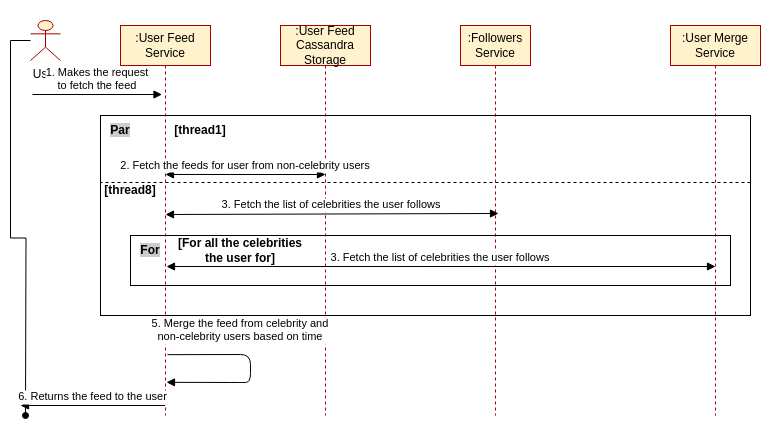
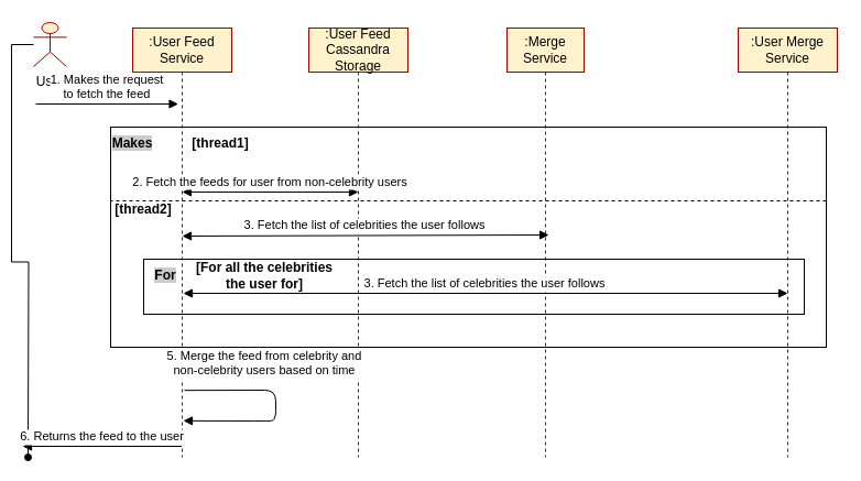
  <mxCell id="0" />
  <mxCell id="1" parent="0" />
  <mxCell id="2" value=":User Feed Service" style="shape=umlLifeline;perimeter=lifelinePerimeter;container=1;collapsible=0;recursiveResize=0;rounded=0;shadow=0;strokeWidth=1;whiteSpace=wrap;fillColor=#fff2cc;strokeColor=#A30000;" parent="1" vertex="1"><mxGeometry x="120" y="25" width="90" height="390" as="geometry" /></mxCell>
  <mxCell id="3" value=":User Feed Cassandra Storage" style="shape=umlLifeline;perimeter=lifelinePerimeter;container=1;collapsible=0;recursiveResize=0;rounded=0;shadow=0;strokeWidth=1;whiteSpace=wrap;fillColor=#fff2cc;strokeColor=#A30000;" parent="1" vertex="1"><mxGeometry x="280" y="25" width="90" height="390" as="geometry" /></mxCell>
  <mxCell id="4" value="2. Fetch the feeds for user from non-celebrity users" style="verticalAlign=bottom;endArrow=block;shadow=0;strokeWidth=1;startArrow=block;startFill=1;exitX=0.5;exitY=0.382;exitDx=0;exitDy=0;exitPerimeter=0;" parent="1" source="2" edge="1"><mxGeometry relative="1" as="geometry"><mxPoint x="160" y="137" as="sourcePoint" /><mxPoint x="325" y="174" as="targetPoint" /></mxGeometry></mxCell>
  <mxCell id="5" value="3. Fetch the list of celebrities the user follows" style="verticalAlign=bottom;endArrow=block;shadow=0;strokeWidth=1;exitX=0.543;exitY=0.482;exitDx=0;exitDy=0;exitPerimeter=0;startArrow=block;startFill=1;" parent="1" source="8" edge="1"><mxGeometry relative="1" as="geometry"><mxPoint x="345" y="215" as="sourcePoint" /><mxPoint x="165" y="214" as="targetPoint" /><Array as="points" /></mxGeometry></mxCell>
  <mxCell id="6" style="edgeStyle=orthogonalEdgeStyle;rounded=0;orthogonalLoop=1;jettySize=auto;html=1;endArrow=oval;endFill=1;" edge="1" parent="1" source="7"><mxGeometry relative="1" as="geometry"><mxPoint x="25" y="415" as="targetPoint" /></mxGeometry></mxCell>
  <mxCell id="7" value="User" style="shape=umlActor;verticalLabelPosition=bottom;verticalAlign=top;html=1;outlineConnect=0;fillColor=#fff2cc;strokeColor=#A30000;" vertex="1" parent="1"><mxGeometry x="30" y="20" width="30" height="40" as="geometry" /></mxCell>
- <mxCell id="8" value=":Followers Service" style="shape=umlLifeline;perimeter=lifelinePerimeter;container=1;collapsible=0;recursiveResize=0;rounded=0;shadow=0;strokeWidth=1;whiteSpace=wrap;fillColor=#fff2cc;strokeColor=#A30000;" vertex="1" parent="1"><mxGeometry x="460" y="25" width="70" height="390" as="geometry" /></mxCell>
+ <mxCell id="8" value=":Merge Service" style="shape=umlLifeline;perimeter=lifelinePerimeter;container=1;collapsible=0;recursiveResize=0;rounded=0;shadow=0;strokeWidth=1;whiteSpace=wrap;fillColor=#fff2cc;strokeColor=#A30000;" vertex="1" parent="1"><mxGeometry x="460" y="25" width="70" height="390" as="geometry" /></mxCell>
  <mxCell id="9" value=":User Merge Service" style="shape=umlLifeline;perimeter=lifelinePerimeter;container=1;collapsible=0;recursiveResize=0;rounded=0;shadow=0;strokeWidth=1;whiteSpace=wrap;fillColor=#fff2cc;strokeColor=#A30000;" vertex="1" parent="1"><mxGeometry x="670" y="25" width="90" height="390" as="geometry" /></mxCell>
  <mxCell id="10" value="1. Makes the request &#10;to fetch the feed" style="verticalAlign=bottom;startArrow=none;endArrow=block;startSize=8;shadow=0;strokeWidth=1;startFill=0;" parent="1" edge="1"><mxGeometry relative="1" as="geometry"><mxPoint x="32" y="94" as="sourcePoint" /><mxPoint x="161.5" y="94" as="targetPoint" /></mxGeometry></mxCell>
  <mxCell id="11" value="" style="rounded=0;whiteSpace=wrap;html=1;fillColor=none;" vertex="1" parent="1"><mxGeometry x="130" y="235" width="600" height="50" as="geometry" /></mxCell>
  <mxCell id="12" value="3. Fetch the list of celebrities the user follows" style="verticalAlign=bottom;endArrow=block;shadow=0;strokeWidth=1;startArrow=block;startFill=1;entryX=0.511;entryY=0.618;entryDx=0;entryDy=0;entryPerimeter=0;" edge="1" parent="1" target="2"><mxGeometry relative="1" as="geometry"><mxPoint x="715" y="266" as="sourcePoint" /><mxPoint x="175" y="224" as="targetPoint" /><Array as="points" /></mxGeometry></mxCell>
  <mxCell id="13" value="&lt;span style=&quot;background-color: rgb(204 , 204 , 204)&quot;&gt;&lt;font size=&quot;1&quot;&gt;&lt;b style=&quot;font-size: 12px&quot;&gt;For&lt;/b&gt;&lt;/font&gt;&lt;/span&gt;" style="text;html=1;strokeColor=none;fillColor=none;align=center;verticalAlign=middle;whiteSpace=wrap;rounded=0;" vertex="1" parent="1"><mxGeometry x="120" y="235" width="60" height="30" as="geometry" /></mxCell>
  <mxCell id="14" value="&lt;b&gt;[For all the celebrities the user for]&lt;/b&gt;" style="text;html=1;strokeColor=none;fillColor=none;align=center;verticalAlign=middle;whiteSpace=wrap;rounded=0;labelBackgroundColor=none;fontSize=12;" vertex="1" parent="1"><mxGeometry x="170" y="235" width="140" height="30" as="geometry" /></mxCell>
  <mxCell id="15" value="" style="rounded=0;whiteSpace=wrap;html=1;labelBackgroundColor=none;fontSize=12;fillColor=none;" vertex="1" parent="1"><mxGeometry x="100" y="115" width="650" height="200" as="geometry" /></mxCell>
- <mxCell id="16" value="&lt;span style=&quot;background-color: rgb(204 , 204 , 204)&quot;&gt;&lt;b&gt;Par&lt;/b&gt;&lt;/span&gt;" style="text;html=1;strokeColor=none;fillColor=none;align=center;verticalAlign=middle;whiteSpace=wrap;rounded=0;labelBackgroundColor=none;fontSize=12;" vertex="1" parent="1"><mxGeometry x="90" y="115" width="60" height="30" as="geometry" /></mxCell>
+ <mxCell id="16" value="&lt;span style=&quot;background-color: rgb(204 , 204 , 204)&quot;&gt;&lt;b&gt;Makes&lt;/b&gt;&lt;/span&gt;" style="text;html=1;strokeColor=none;fillColor=none;align=center;verticalAlign=middle;whiteSpace=wrap;rounded=0;labelBackgroundColor=none;fontSize=12;" vertex="1" parent="1"><mxGeometry x="90" y="115" width="60" height="30" as="geometry" /></mxCell>
  <mxCell id="17" value="&lt;b&gt;[thread1]&lt;/b&gt;" style="text;html=1;strokeColor=none;fillColor=none;align=center;verticalAlign=middle;whiteSpace=wrap;rounded=0;labelBackgroundColor=none;fontSize=12;" vertex="1" parent="1"><mxGeometry x="170" y="115" width="60" height="30" as="geometry" /></mxCell>
- <mxCell id="18" value="&lt;b&gt;[thread8]&lt;/b&gt;" style="text;html=1;strokeColor=none;fillColor=none;align=center;verticalAlign=middle;whiteSpace=wrap;rounded=0;labelBackgroundColor=none;fontSize=12;" vertex="1" parent="1"><mxGeometry x="100" y="175" width="60" height="30" as="geometry" /></mxCell>
+ <mxCell id="18" value="&lt;b&gt;[thread2]&lt;/b&gt;" style="text;html=1;strokeColor=none;fillColor=none;align=center;verticalAlign=middle;whiteSpace=wrap;rounded=0;labelBackgroundColor=none;fontSize=12;" vertex="1" parent="1"><mxGeometry x="100" y="175" width="60" height="30" as="geometry" /></mxCell>
  <mxCell id="19" value="" style="endArrow=none;dashed=1;html=1;rounded=0;fontSize=12;" edge="1" parent="1"><mxGeometry width="50" height="50" relative="1" as="geometry"><mxPoint x="750" y="182" as="sourcePoint" /><mxPoint x="100" y="182" as="targetPoint" /></mxGeometry></mxCell>
  <mxCell id="20" value="5. Merge the feed from celebrity and&#10;non-celebrity users based on time" style="verticalAlign=bottom;startArrow=none;endArrow=block;startSize=8;shadow=0;strokeWidth=1;startFill=0;entryX=0.511;entryY=0.915;entryDx=0;entryDy=0;entryPerimeter=0;exitX=0.522;exitY=0.844;exitDx=0;exitDy=0;exitPerimeter=0;" edge="1" parent="1" source="2" target="2"><mxGeometry x="-0.251" y="9" relative="1" as="geometry"><mxPoint x="270" y="375" as="sourcePoint" /><mxPoint x="80" y="375" as="targetPoint" /><Array as="points"><mxPoint x="250" y="354" /><mxPoint x="250" y="382" /><mxPoint x="240" y="382" /></Array><mxPoint as="offset" /></mxGeometry></mxCell>
  <mxCell id="21" value="6. Returns the feed to the user" style="verticalAlign=bottom;startArrow=none;endArrow=block;startSize=8;shadow=0;strokeWidth=1;startFill=0;" edge="1" parent="1" source="2"><mxGeometry relative="1" as="geometry"><mxPoint x="42" y="104" as="sourcePoint" /><mxPoint x="20" y="405" as="targetPoint" /></mxGeometry></mxCell>
